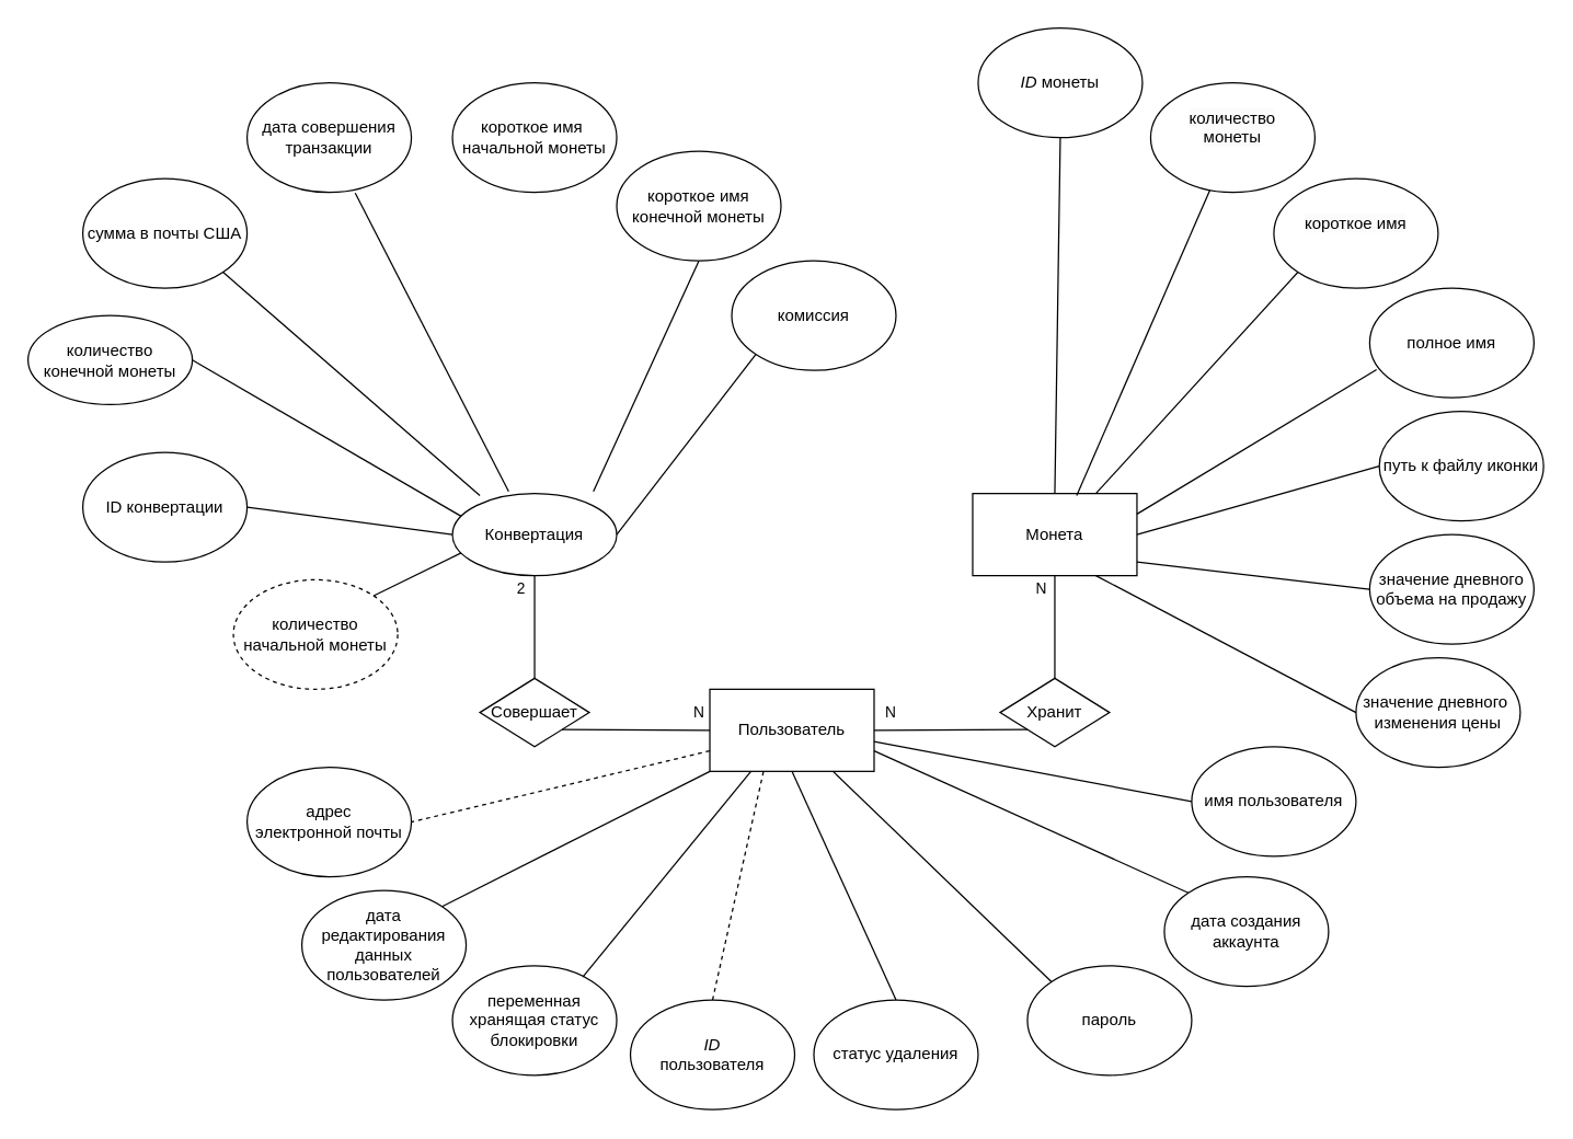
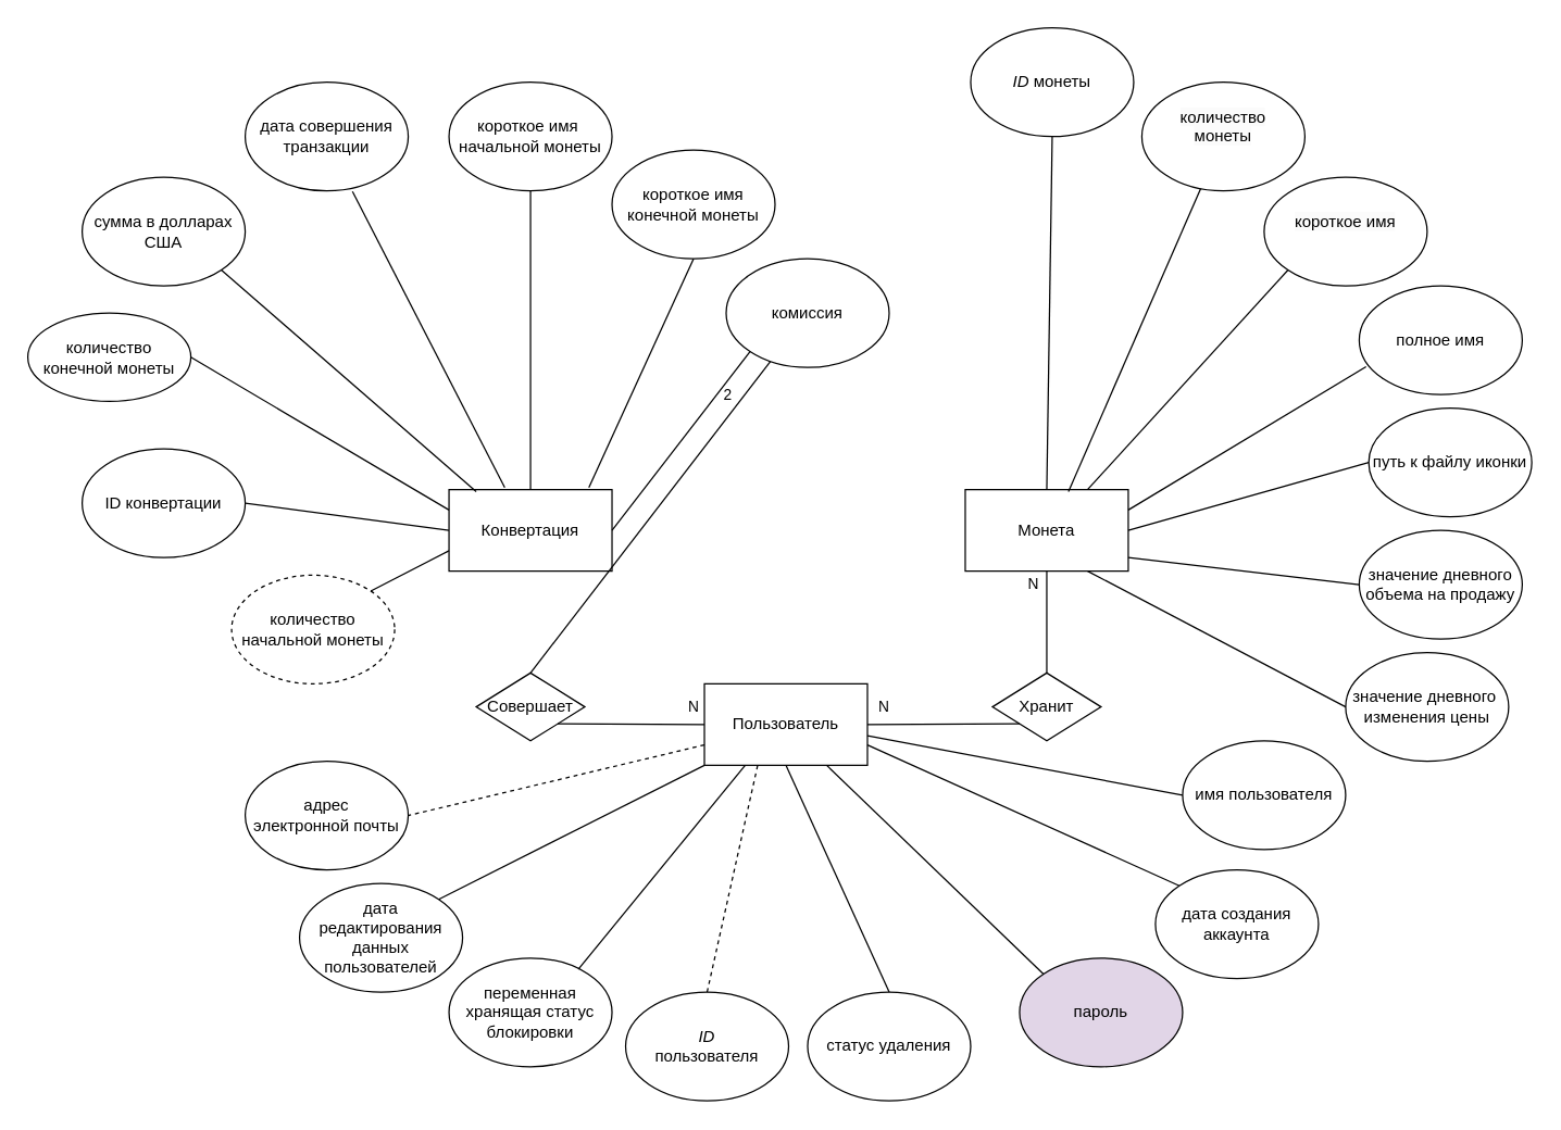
  <mxCell id="0" />
  <mxCell id="1" parent="0" />
  <mxCell id="2" value="Пользователь" style="rounded=0;whiteSpace=wrap;html=1;" vertex="1" parent="1"><mxGeometry x="518" y="503" width="120" height="60" as="geometry" /></mxCell>
- <mxCell id="3" value="Конвертация" style="ellipse;whiteSpace=wrap;html=1;" vertex="1" parent="1"><mxGeometry x="330" y="360" width="120" height="60" as="geometry" /></mxCell>
+ <mxCell id="3" value="Конвертация" style="rounded=0;whiteSpace=wrap;html=1;" vertex="1" parent="1"><mxGeometry x="330" y="360" width="120" height="60" as="geometry" /></mxCell>
  <mxCell id="4" value="Монета" style="rounded=0;whiteSpace=wrap;html=1;" vertex="1" parent="1"><mxGeometry x="710" y="360" width="120" height="60" as="geometry" /></mxCell>
  <mxCell id="5" value="Совершает" style="rhombus;whiteSpace=wrap;html=1;" vertex="1" parent="1"><mxGeometry x="350" y="495" width="80" height="50" as="geometry" /></mxCell>
  <mxCell id="6" value="Хранит" style="rhombus;whiteSpace=wrap;html=1;" vertex="1" parent="1"><mxGeometry x="730" y="495" width="80" height="50" as="geometry" /></mxCell>
  <mxCell id="7" value="N" style="endArrow=none;html=1;rounded=0;entryX=0.5;entryY=1;entryDx=0;entryDy=0;exitX=0.5;exitY=0;exitDx=0;exitDy=0;" edge="1" parent="1" source="6" target="4"><mxGeometry x="0.733" y="10" width="50" height="50" relative="1" as="geometry"><mxPoint x="570" y="520" as="sourcePoint" /><mxPoint x="620" y="470" as="targetPoint" /><mxPoint as="offset" /></mxGeometry></mxCell>
- <mxCell id="8" value="2" style="endArrow=none;html=1;rounded=0;entryX=0.5;entryY=1;entryDx=0;entryDy=0;exitX=0.5;exitY=0;exitDx=0;exitDy=0;" edge="1" parent="1" source="5" target="3"><mxGeometry x="0.733" y="10" width="50" height="50" relative="1" as="geometry"><mxPoint x="390" y="490" as="sourcePoint" /><mxPoint x="620" y="470" as="targetPoint" /><mxPoint as="offset" /></mxGeometry></mxCell>
+ <mxCell id="8" value="2" style="endArrow=none;html=1;rounded=0;exitX=0.5;exitY=0;exitDx=0;exitDy=0;" edge="1" parent="1" source="5" target="49"><mxGeometry x="0.733" y="10" width="50" height="50" relative="1" as="geometry"><mxPoint x="390" y="490" as="sourcePoint" /><mxPoint x="620" y="470" as="targetPoint" /><mxPoint as="offset" /></mxGeometry></mxCell>
  <mxCell id="9" value="" style="endArrow=none;html=1;rounded=0;entryX=1;entryY=1;entryDx=0;entryDy=0;exitX=0;exitY=0.5;exitDx=0;exitDy=0;" edge="1" parent="1" source="2" target="5"><mxGeometry width="50" height="50" relative="1" as="geometry"><mxPoint x="570" y="520" as="sourcePoint" /><mxPoint x="620" y="470" as="targetPoint" /></mxGeometry></mxCell>
  <mxCell id="10" value="N" style="edgeLabel;html=1;align=center;verticalAlign=middle;resizable=0;points=[];" vertex="1" connectable="0" parent="9"><mxGeometry x="-0.552" y="2" relative="1" as="geometry"><mxPoint x="16" y="-15" as="offset" /></mxGeometry></mxCell>
  <mxCell id="11" value="N" style="endArrow=none;html=1;rounded=0;entryX=0;entryY=1;entryDx=0;entryDy=0;exitX=1;exitY=0.5;exitDx=0;exitDy=0;" edge="1" parent="1" source="2" target="6"><mxGeometry x="-0.785" y="13" width="50" height="50" relative="1" as="geometry"><mxPoint x="570" y="520" as="sourcePoint" /><mxPoint x="620" y="470" as="targetPoint" /><mxPoint as="offset" /></mxGeometry></mxCell>
  <mxCell id="12" value="&lt;i style=&quot;border-color: var(--border-color); text-align: justify;&quot;&gt;ID&lt;/i&gt;&lt;span style=&quot;border-color: var(--border-color); text-align: justify;&quot; lang=&quot;EN-US&quot;&gt;&lt;br style=&quot;border-color: var(--border-color);&quot;&gt;&lt;/span&gt;&lt;span style=&quot;border-color: var(--border-color); text-align: justify;&quot;&gt;пользователя&lt;/span&gt;" style="ellipse;whiteSpace=wrap;html=1;" vertex="1" parent="1"><mxGeometry x="460" y="730" width="120" height="80" as="geometry" /></mxCell>
  <mxCell id="13" value="&lt;i style=&quot;border-color: var(--border-color); text-align: left;&quot;&gt;ID&lt;/i&gt;&lt;span style=&quot;border-color: var(--border-color); text-align: left;&quot; lang=&quot;EN-US&quot;&gt;&amp;nbsp;&lt;/span&gt;&lt;span style=&quot;border-color: var(--border-color); text-align: left;&quot;&gt;монеты&lt;/span&gt;" style="ellipse;whiteSpace=wrap;html=1;" vertex="1" parent="1"><mxGeometry x="714" y="20" width="120" height="80" as="geometry" /></mxCell>
  <mxCell id="14" value="&#10;&lt;span style=&quot;color: rgb(0, 0, 0); font-family: Helvetica; font-size: 12px; font-style: normal; font-variant-ligatures: normal; font-variant-caps: normal; font-weight: 400; letter-spacing: normal; orphans: 2; text-align: left; text-indent: 0px; text-transform: none; widows: 2; word-spacing: 0px; -webkit-text-stroke-width: 0px; background-color: rgb(251, 251, 251); text-decoration-thickness: initial; text-decoration-style: initial; text-decoration-color: initial; float: none; display: inline !important;&quot;&gt;количество&lt;/span&gt;&lt;br style=&quot;border-color: var(--border-color); color: rgb(0, 0, 0); font-family: Helvetica; font-size: 12px; font-style: normal; font-variant-ligatures: normal; font-variant-caps: normal; font-weight: 400; letter-spacing: normal; orphans: 2; text-align: left; text-indent: 0px; text-transform: none; widows: 2; word-spacing: 0px; -webkit-text-stroke-width: 0px; background-color: rgb(251, 251, 251); text-decoration-thickness: initial; text-decoration-style: initial; text-decoration-color: initial;&quot;&gt;&lt;span style=&quot;color: rgb(0, 0, 0); font-family: Helvetica; font-size: 12px; font-style: normal; font-variant-ligatures: normal; font-variant-caps: normal; font-weight: 400; letter-spacing: normal; orphans: 2; text-align: left; text-indent: 0px; text-transform: none; widows: 2; word-spacing: 0px; -webkit-text-stroke-width: 0px; background-color: rgb(251, 251, 251); text-decoration-thickness: initial; text-decoration-style: initial; text-decoration-color: initial; float: none; display: inline !important;&quot;&gt;монеты&lt;/span&gt;&#10;&#10;" style="ellipse;whiteSpace=wrap;html=1;" vertex="1" parent="1"><mxGeometry x="840" y="60" width="120" height="80" as="geometry" /></mxCell>
  <mxCell id="15" value="&#10;&lt;span style=&quot;color: rgb(0, 0, 0); font-family: Helvetica; font-size: 12px; font-style: normal; font-variant-ligatures: normal; font-variant-caps: normal; font-weight: 400; letter-spacing: normal; orphans: 2; text-align: left; text-indent: 0px; text-transform: none; widows: 2; word-spacing: 0px; -webkit-text-stroke-width: 0px; background-color: rgb(251, 251, 251); text-decoration-thickness: initial; text-decoration-style: initial; text-decoration-color: initial; float: none; display: inline !important;&quot;&gt;короткое имя&lt;/span&gt;&#10;&#10;" style="ellipse;whiteSpace=wrap;html=1;" vertex="1" parent="1"><mxGeometry x="930" y="130" width="120" height="80" as="geometry" /></mxCell>
  <mxCell id="16" value="количество &lt;br&gt;конечной монеты" style="ellipse;whiteSpace=wrap;html=1;" vertex="1" parent="1"><mxGeometry x="20" y="230" width="120" height="65" as="geometry" /></mxCell>
  <mxCell id="17" value="имя пользователя" style="ellipse;whiteSpace=wrap;html=1;" vertex="1" parent="1"><mxGeometry x="870" y="545" width="120" height="80" as="geometry" /></mxCell>
  <mxCell id="18" value="адрес&lt;br style=&quot;border-color: var(--border-color); text-align: justify;&quot;&gt;&lt;span style=&quot;text-align: justify;&quot;&gt;электронной почты&lt;/span&gt;" style="ellipse;whiteSpace=wrap;html=1;" vertex="1" parent="1"><mxGeometry y="560" width="120" height="80" as="geometry" x="180" /></mxCell>
  <mxCell id="19" value="дата редактирования данных пользователей" style="ellipse;whiteSpace=wrap;html=1;" vertex="1" parent="1"><mxGeometry x="220" y="650" width="120" height="80" as="geometry" /></mxCell>
  <mxCell id="20" value="дата создания аккаунта" style="ellipse;whiteSpace=wrap;html=1;" vertex="1" parent="1"><mxGeometry x="850" y="640" width="120" height="80" as="geometry" /></mxCell>
- <mxCell id="21" value="пароль" style="ellipse;whiteSpace=wrap;html=1;" vertex="1" parent="1"><mxGeometry x="750" y="705" width="120" height="80" as="geometry" /></mxCell>
+ <mxCell id="21" value="пароль" style="ellipse;whiteSpace=wrap;html=1;fillColor=#e1d5e7;" vertex="1" parent="1"><mxGeometry x="750" y="705" width="120" height="80" as="geometry" /></mxCell>
  <mxCell id="22" value="статус удаления" style="ellipse;whiteSpace=wrap;html=1;" vertex="1" parent="1"><mxGeometry x="594" y="730" width="120" height="80" as="geometry" /></mxCell>
  <mxCell id="23" value="переменная хранящая статус блокировки" style="ellipse;whiteSpace=wrap;html=1;" vertex="1" parent="1"><mxGeometry x="330" y="705" width="120" height="80" as="geometry" /></mxCell>
  <mxCell id="24" value="" style="endArrow=none;html=1;rounded=0;entryX=0.327;entryY=0.997;entryDx=0;entryDy=0;exitX=0.5;exitY=0;exitDx=0;exitDy=0;entryPerimeter=0;dashed=1;" edge="1" parent="1" source="12" target="2"><mxGeometry width="50" height="50" relative="1" as="geometry"><mxPoint x="520" y="480" as="sourcePoint" /><mxPoint x="570" y="430" as="targetPoint" /></mxGeometry></mxCell>
  <mxCell id="25" value="" style="endArrow=none;html=1;rounded=0;entryX=0.5;entryY=0;entryDx=0;entryDy=0;exitX=0.5;exitY=1;exitDx=0;exitDy=0;" edge="1" parent="1" source="2" target="22"><mxGeometry width="50" height="50" relative="1" as="geometry"><mxPoint x="520" y="480" as="sourcePoint" /><mxPoint x="570" y="430" as="targetPoint" /></mxGeometry></mxCell>
  <mxCell id="26" value="" style="endArrow=none;html=1;rounded=0;entryX=0;entryY=0.5;entryDx=0;entryDy=0;exitX=1;exitY=0.637;exitDx=0;exitDy=0;exitPerimeter=0;" edge="1" parent="1" source="2" target="17"><mxGeometry width="50" height="50" relative="1" as="geometry"><mxPoint x="520" y="480" as="sourcePoint" /><mxPoint x="570" y="430" as="targetPoint" /></mxGeometry></mxCell>
  <mxCell id="27" value="" style="endArrow=none;html=1;rounded=0;entryX=0;entryY=0;entryDx=0;entryDy=0;exitX=0.75;exitY=1;exitDx=0;exitDy=0;" edge="1" parent="1" source="2" target="21"><mxGeometry width="50" height="50" relative="1" as="geometry"><mxPoint x="520" y="480" as="sourcePoint" /><mxPoint x="570" y="430" as="targetPoint" /></mxGeometry></mxCell>
  <mxCell id="28" value="" style="endArrow=none;html=1;rounded=0;entryX=0;entryY=0;entryDx=0;entryDy=0;exitX=1;exitY=0.75;exitDx=0;exitDy=0;" edge="1" parent="1" source="2" target="20"><mxGeometry width="50" height="50" relative="1" as="geometry"><mxPoint x="520" y="480" as="sourcePoint" /><mxPoint x="570" y="430" as="targetPoint" /></mxGeometry></mxCell>
  <mxCell id="29" value="" style="endArrow=none;html=1;rounded=0;entryX=1;entryY=0;entryDx=0;entryDy=0;exitX=0;exitY=1;exitDx=0;exitDy=0;" edge="1" parent="1" source="2" target="19"><mxGeometry width="50" height="50" relative="1" as="geometry"><mxPoint x="330" y="370" as="sourcePoint" /><mxPoint x="570" y="430" as="targetPoint" /></mxGeometry></mxCell>
  <mxCell id="30" value="" style="endArrow=none;html=1;rounded=0;entryX=0.793;entryY=0.103;entryDx=0;entryDy=0;entryPerimeter=0;exitX=0.25;exitY=1;exitDx=0;exitDy=0;" edge="1" parent="1" source="2" target="23"><mxGeometry width="50" height="50" relative="1" as="geometry"><mxPoint x="520" y="480" as="sourcePoint" /><mxPoint x="570" y="430" as="targetPoint" /></mxGeometry></mxCell>
  <mxCell id="31" value="" style="endArrow=none;html=1;rounded=0;entryX=1;entryY=0.5;entryDx=0;entryDy=0;exitX=0;exitY=0.75;exitDx=0;exitDy=0;dashed=1;" edge="1" parent="1" source="2" target="18"><mxGeometry width="50" height="50" relative="1" as="geometry"><mxPoint x="520" y="480" as="sourcePoint" /><mxPoint x="570" y="430" as="targetPoint" /></mxGeometry></mxCell>
- <mxCell id="32" value="сумма в почты США" style="ellipse;whiteSpace=wrap;html=1;" vertex="1" parent="1"><mxGeometry x="60" y="130" width="120" height="80" as="geometry" /></mxCell>
+ <mxCell id="32" value="сумма в долларах США" style="ellipse;whiteSpace=wrap;html=1;" vertex="1" parent="1"><mxGeometry x="60" y="130" width="120" height="80" as="geometry" /></mxCell>
  <mxCell id="33" value="дата совершения транзакции" style="ellipse;whiteSpace=wrap;html=1;" vertex="1" parent="1"><mxGeometry y="60" width="120" height="80" as="geometry" x="180" /></mxCell>
  <mxCell id="34" value="короткое имя&amp;nbsp; начальной монеты" style="ellipse;whiteSpace=wrap;html=1;" vertex="1" parent="1"><mxGeometry x="330" y="60" width="120" height="80" as="geometry" /></mxCell>
  <mxCell id="35" value="значение дневного&lt;br style=&quot;border-color: var(--border-color); text-align: left;&quot;&gt;&lt;span style=&quot;text-align: left;&quot;&gt;объема на продажу&lt;/span&gt;" style="ellipse;whiteSpace=wrap;html=1;" vertex="1" parent="1"><mxGeometry x="1000" y="390" width="120" height="80" as="geometry" /></mxCell>
  <mxCell id="36" value="путь к файлу иконки" style="ellipse;whiteSpace=wrap;html=1;" vertex="1" parent="1"><mxGeometry x="1007" y="300" width="120" height="80" as="geometry" /></mxCell>
  <mxCell id="37" value="полное имя" style="ellipse;whiteSpace=wrap;html=1;" vertex="1" parent="1"><mxGeometry x="1000" y="210" width="120" height="80" as="geometry" /></mxCell>
  <mxCell id="38" value="значение дневного&amp;nbsp; изменения цены" style="ellipse;whiteSpace=wrap;html=1;" vertex="1" parent="1"><mxGeometry x="990" y="480" width="120" height="80" as="geometry" /></mxCell>
  <mxCell id="39" value="" style="endArrow=none;html=1;rounded=0;entryX=0.5;entryY=1;entryDx=0;entryDy=0;exitX=0.5;exitY=0;exitDx=0;exitDy=0;" edge="1" parent="1" source="4" target="13"><mxGeometry width="50" height="50" relative="1" as="geometry"><mxPoint x="480" y="360" as="sourcePoint" /><mxPoint x="530" y="310" as="targetPoint" /></mxGeometry></mxCell>
  <mxCell id="40" value="" style="endArrow=none;html=1;rounded=0;exitX=0.633;exitY=0.025;exitDx=0;exitDy=0;exitPerimeter=0;" edge="1" parent="1" source="4" target="14"><mxGeometry width="50" height="50" relative="1" as="geometry"><mxPoint x="480" y="360" as="sourcePoint" /><mxPoint x="530" y="310" as="targetPoint" /></mxGeometry></mxCell>
  <mxCell id="41" value="" style="endArrow=none;html=1;rounded=0;entryX=0;entryY=1;entryDx=0;entryDy=0;exitX=0.75;exitY=0;exitDx=0;exitDy=0;" edge="1" parent="1" source="4" target="15"><mxGeometry width="50" height="50" relative="1" as="geometry"><mxPoint x="480" y="360" as="sourcePoint" /><mxPoint x="530" y="310" as="targetPoint" /></mxGeometry></mxCell>
  <mxCell id="42" value="" style="endArrow=none;html=1;rounded=0;entryX=0.042;entryY=0.744;entryDx=0;entryDy=0;entryPerimeter=0;exitX=1;exitY=0.25;exitDx=0;exitDy=0;" edge="1" parent="1" source="4" target="37"><mxGeometry width="50" height="50" relative="1" as="geometry"><mxPoint x="480" y="360" as="sourcePoint" /><mxPoint x="530" y="310" as="targetPoint" /></mxGeometry></mxCell>
  <mxCell id="43" value="" style="endArrow=none;html=1;rounded=0;entryX=0;entryY=0.5;entryDx=0;entryDy=0;exitX=0.75;exitY=1;exitDx=0;exitDy=0;" edge="1" parent="1" source="4" target="38"><mxGeometry width="50" height="50" relative="1" as="geometry"><mxPoint x="480" y="360" as="sourcePoint" /><mxPoint x="530" y="310" as="targetPoint" /></mxGeometry></mxCell>
  <mxCell id="44" value="" style="endArrow=none;html=1;rounded=0;entryX=0;entryY=0.5;entryDx=0;entryDy=0;" edge="1" parent="1" target="35"><mxGeometry width="50" height="50" relative="1" as="geometry"><mxPoint x="830" y="410" as="sourcePoint" /><mxPoint x="530" y="310" as="targetPoint" /></mxGeometry></mxCell>
  <mxCell id="45" value="" style="endArrow=none;html=1;rounded=0;entryX=0;entryY=0.5;entryDx=0;entryDy=0;exitX=1;exitY=0.5;exitDx=0;exitDy=0;" edge="1" parent="1" source="4" target="36"><mxGeometry width="50" height="50" relative="1" as="geometry"><mxPoint x="480" y="360" as="sourcePoint" /><mxPoint x="530" y="310" as="targetPoint" /></mxGeometry></mxCell>
  <mxCell id="46" value="ID конвертации" style="ellipse;whiteSpace=wrap;html=1;" vertex="1" parent="1"><mxGeometry x="60" y="330" width="120" height="80" as="geometry" /></mxCell>
  <mxCell id="47" value="короткое имя конечной монеты" style="ellipse;whiteSpace=wrap;html=1;" vertex="1" parent="1"><mxGeometry x="450" y="110" width="120" height="80" as="geometry" /></mxCell>
  <mxCell id="48" value="количество начальной монеты" style="ellipse;whiteSpace=wrap;html=1;dashed=1;" vertex="1" parent="1"><mxGeometry x="170" y="423" width="120" height="80" as="geometry" /></mxCell>
  <mxCell id="49" value="комиссия" style="ellipse;whiteSpace=wrap;html=1;" vertex="1" parent="1"><mxGeometry x="534" y="190" width="120" height="80" as="geometry" /></mxCell>
  <mxCell id="50" value="" style="endArrow=none;html=1;rounded=0;exitX=1;exitY=0;exitDx=0;exitDy=0;entryX=0;entryY=0.75;entryDx=0;entryDy=0;" edge="1" parent="1" source="48" target="3"><mxGeometry width="50" height="50" relative="1" as="geometry"><mxPoint x="370" y="270" as="sourcePoint" /><mxPoint x="420" y="220" as="targetPoint" /></mxGeometry></mxCell>
  <mxCell id="51" value="" style="endArrow=none;html=1;rounded=0;exitX=1;exitY=0.5;exitDx=0;exitDy=0;entryX=0;entryY=0.5;entryDx=0;entryDy=0;" edge="1" parent="1" source="46" target="3"><mxGeometry width="50" height="50" relative="1" as="geometry"><mxPoint x="370" y="270" as="sourcePoint" /><mxPoint x="420" y="220" as="targetPoint" /></mxGeometry></mxCell>
  <mxCell id="52" value="" style="endArrow=none;html=1;rounded=0;entryX=0;entryY=1;entryDx=0;entryDy=0;exitX=1;exitY=0.5;exitDx=0;exitDy=0;" edge="1" parent="1" source="3" target="49"><mxGeometry width="50" height="50" relative="1" as="geometry"><mxPoint x="370" y="270" as="sourcePoint" /><mxPoint x="420" y="220" as="targetPoint" /></mxGeometry></mxCell>
  <mxCell id="53" value="" style="endArrow=none;html=1;rounded=0;entryX=0.5;entryY=1;entryDx=0;entryDy=0;exitX=0.858;exitY=-0.025;exitDx=0;exitDy=0;exitPerimeter=0;" edge="1" parent="1" source="3" target="47"><mxGeometry width="50" height="50" relative="1" as="geometry"><mxPoint x="370" y="270" as="sourcePoint" /><mxPoint x="420" y="220" as="targetPoint" /></mxGeometry></mxCell>
+ <mxCell id="54" value="" style="endArrow=none;html=1;rounded=0;entryX=0.5;entryY=1;entryDx=0;entryDy=0;exitX=0.5;exitY=0;exitDx=0;exitDy=0;" edge="1" parent="1" source="3" target="34"><mxGeometry width="50" height="50" relative="1" as="geometry"><mxPoint x="370" y="270" as="sourcePoint" /><mxPoint x="420" y="220" as="targetPoint" /></mxGeometry></mxCell>
  <mxCell id="55" value="" style="endArrow=none;html=1;rounded=0;entryX=0.658;entryY=1.006;entryDx=0;entryDy=0;entryPerimeter=0;exitX=0.342;exitY=-0.025;exitDx=0;exitDy=0;exitPerimeter=0;" edge="1" parent="1" source="3" target="33"><mxGeometry width="50" height="50" relative="1" as="geometry"><mxPoint x="370" y="270" as="sourcePoint" /><mxPoint x="420" y="220" as="targetPoint" /></mxGeometry></mxCell>
  <mxCell id="56" value="" style="endArrow=none;html=1;rounded=0;entryX=1;entryY=1;entryDx=0;entryDy=0;exitX=0.167;exitY=0.025;exitDx=0;exitDy=0;exitPerimeter=0;" edge="1" parent="1" source="3" target="32"><mxGeometry width="50" height="50" relative="1" as="geometry"><mxPoint x="370" y="270" as="sourcePoint" /><mxPoint x="420" y="220" as="targetPoint" /></mxGeometry></mxCell>
  <mxCell id="57" value="" style="endArrow=none;html=1;rounded=0;entryX=1;entryY=0.5;entryDx=0;entryDy=0;exitX=0;exitY=0.25;exitDx=0;exitDy=0;" edge="1" parent="1" source="3" target="16"><mxGeometry width="50" height="50" relative="1" as="geometry"><mxPoint x="370" y="270" as="sourcePoint" /><mxPoint x="420" y="220" as="targetPoint" /></mxGeometry></mxCell>
